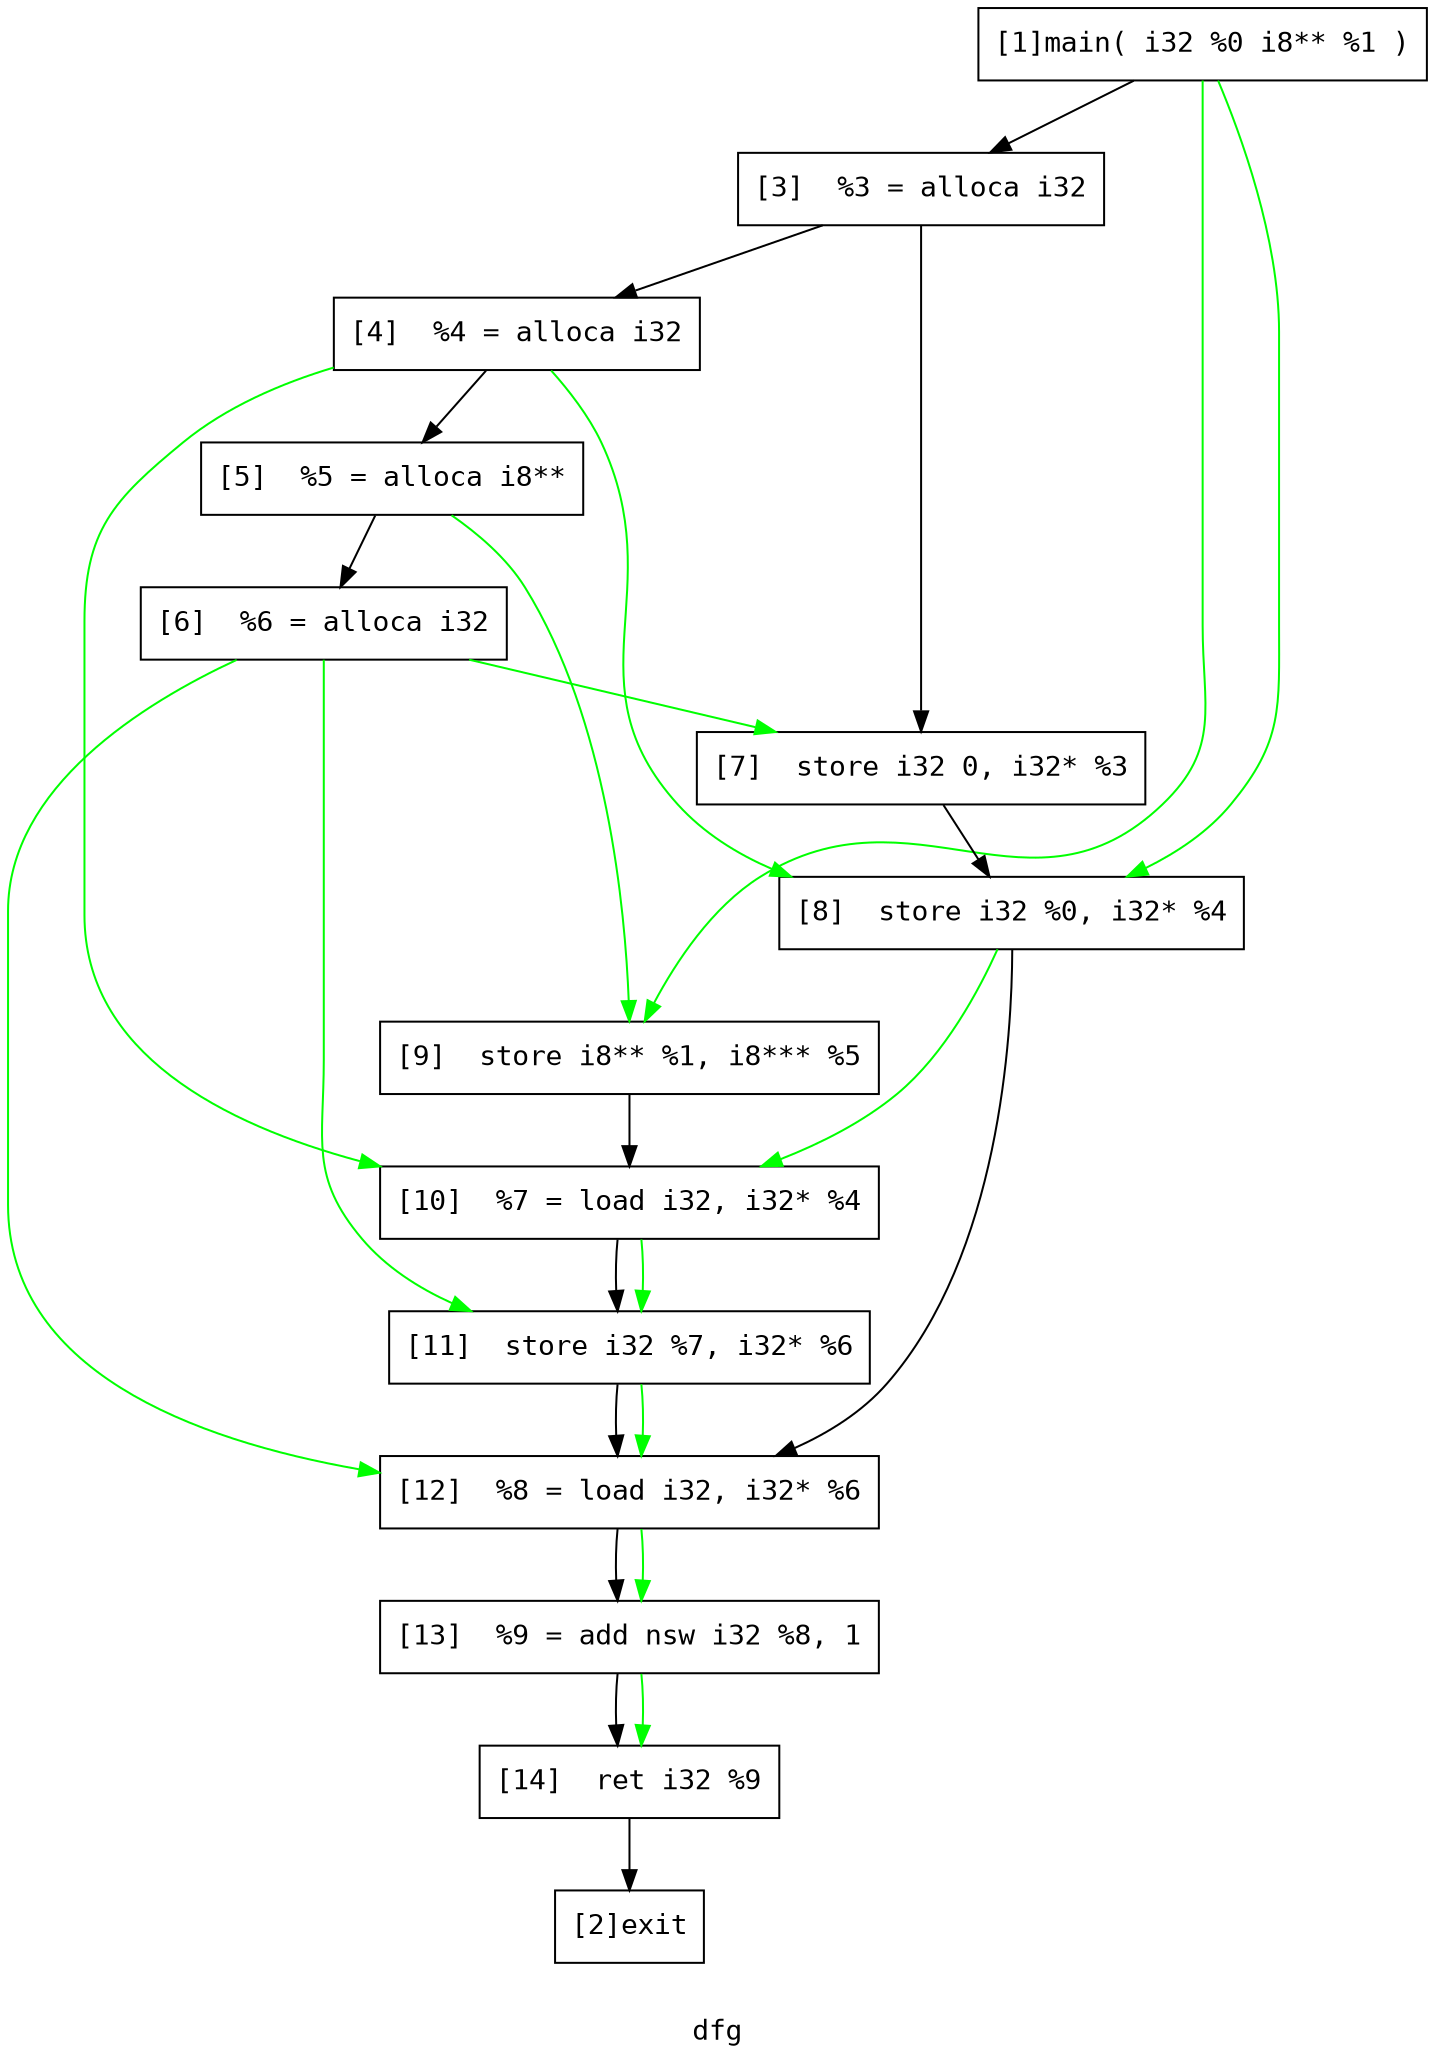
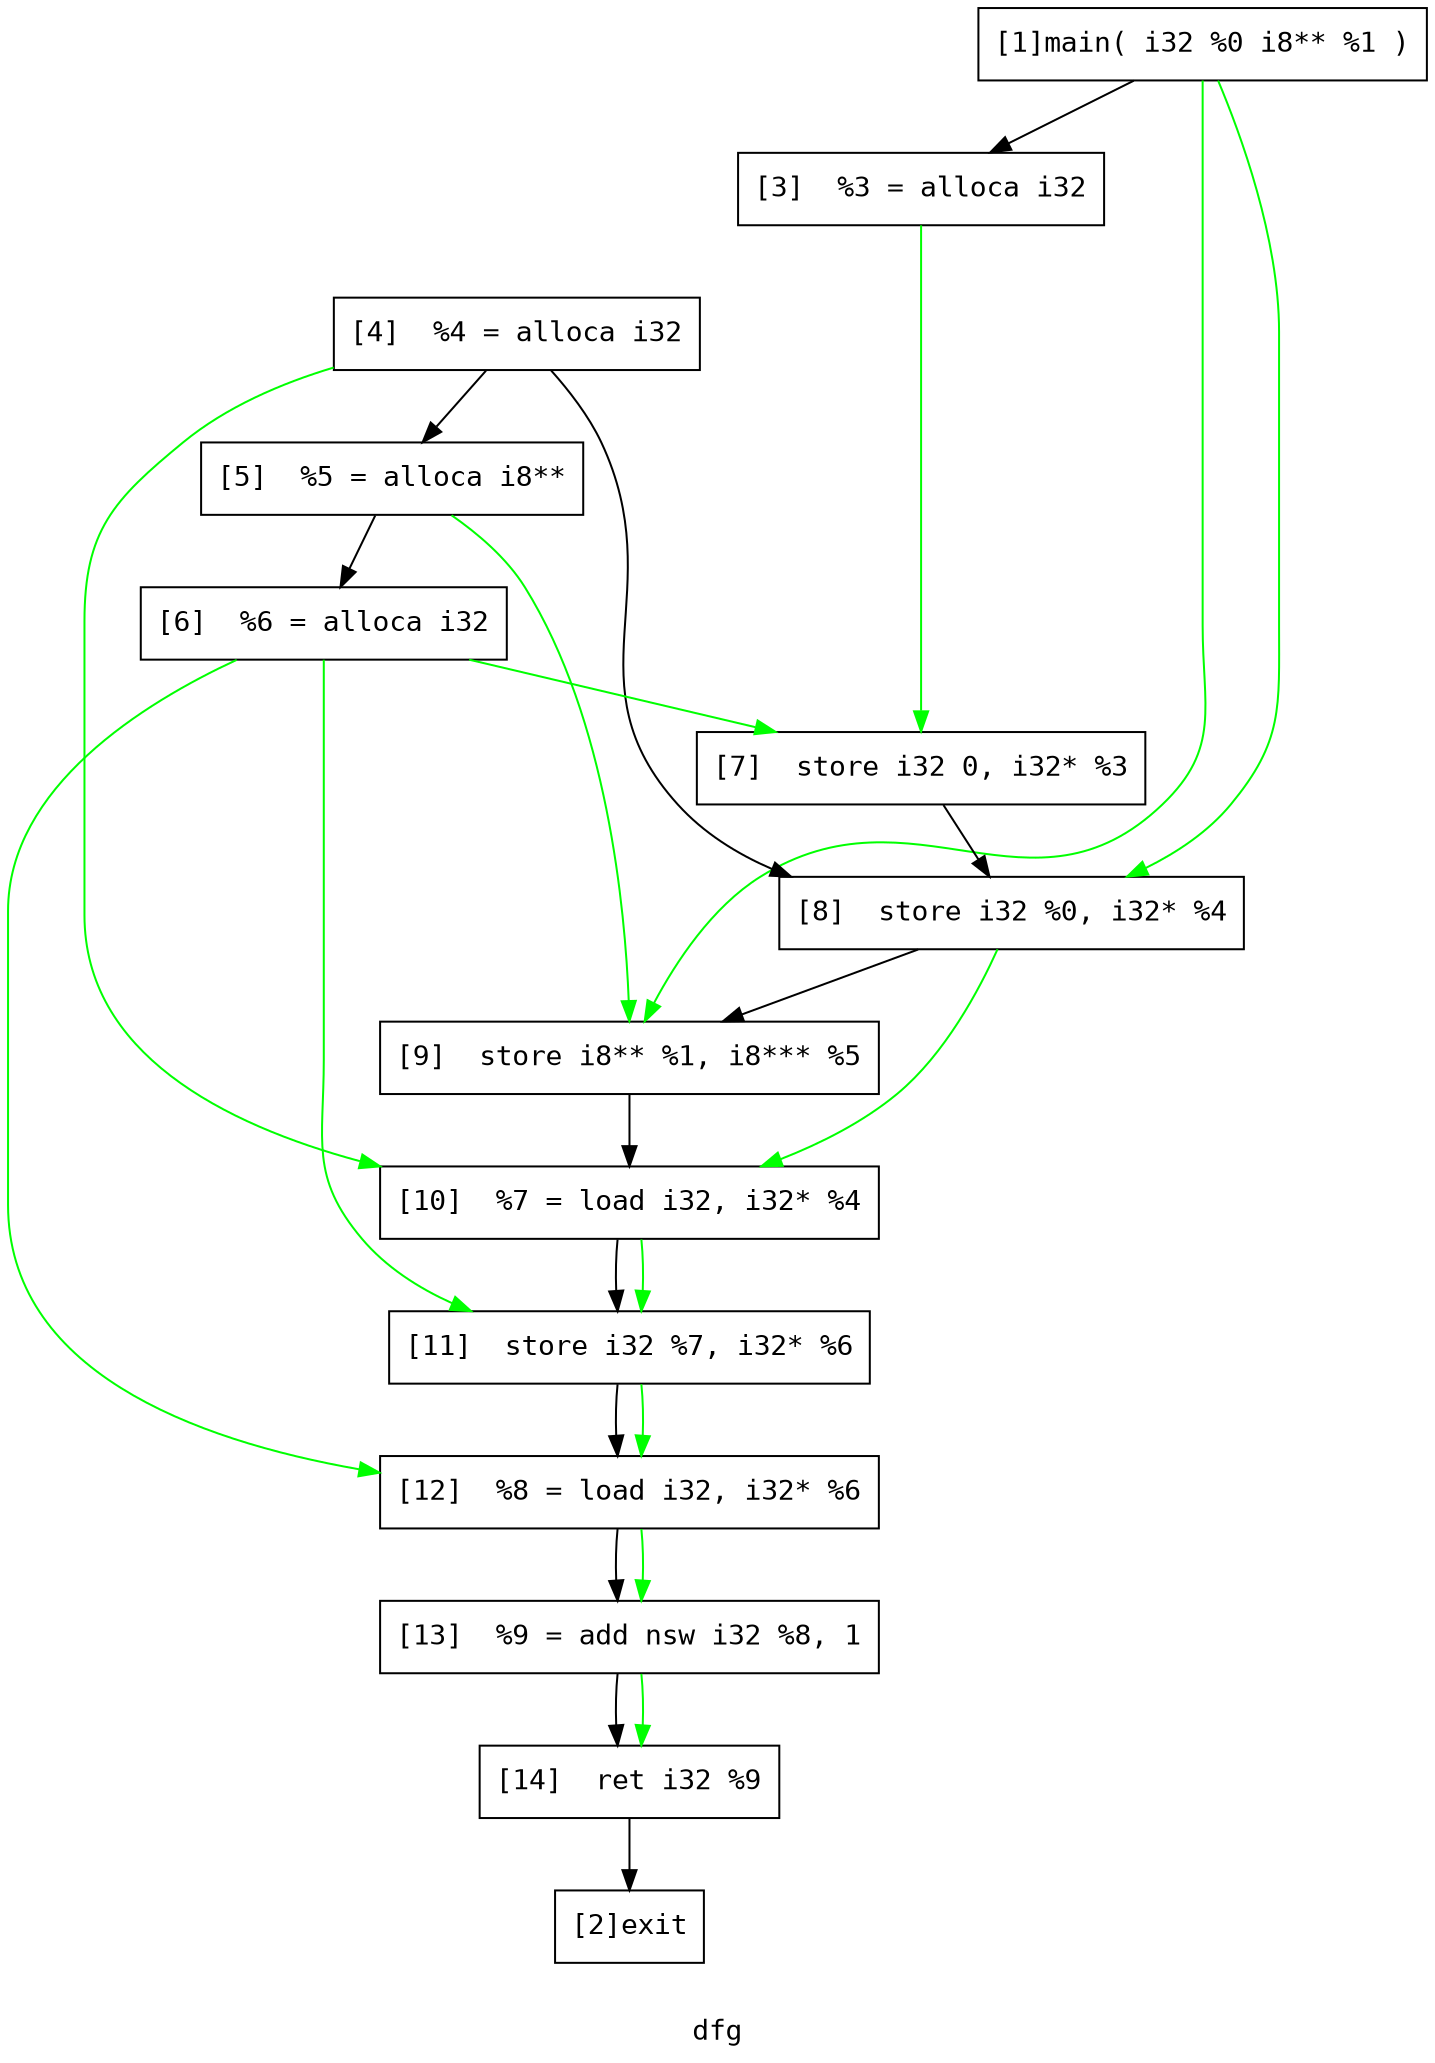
  digraph {
    fontname="DejaVu Sans Mono"
    label=dfg
    node [color=black fontname="DejaVu Sans Mono" shape=rectangle]
    edge [color=green fontname="DejaVu Sans Mono"]
    n1 [label="[1]main( i32 %0 i8** %1 )"]
    n2 [label="[3]  %3 = alloca i32"]
    n3 [label="[8]  store i32 %0, i32* %4"]
    n4 [label="[9]  store i8** %1, i8*** %5"]
    n5 [label="[4]  %4 = alloca i32"]
    n6 [label="[7]  store i32 0, i32* %3"]
    n7 [label="[10]  %7 = load i32, i32* %4"]
    n8 [label="[2]exit"]
    n9 [label="[5]  %5 = alloca i8**"]
    n10 [label="[6]  %6 = alloca i32"]
    n11 [label="[11]  store i32 %7, i32* %6"]
    n12 [label="[12]  %8 = load i32, i32* %6"]
    n13 [label="[13]  %9 = add nsw i32 %8, 1"]
    n14 [label="[14]  ret i32 %9"]
    n1 -> n2 [color=black]
    n1 -> n3
    n1 -> n4
-   n2 -> n5 [color=black]
-   n2 -> n6 [color=black]
-   n3 -> n12 [color=black]
+   n2 -> n6
+   n3 -> n4 [color=black]
    n3 -> n7
    n4 -> n7 [color=black]
-   n5 -> n3
+   n5 -> n3 [color=black]
    n5 -> n7
    n5 -> n9 [color=black]
    n6 -> n3 [color=black]
    n7 -> n11 [color=black]
    n7 -> n11
    n9 -> n4
    n9 -> n10 [color=black]
    n10 -> n6
    n10 -> n11
    n10 -> n12
    n11 -> n12 [color=black]
    n11 -> n12
    n12 -> n13 [color=black]
    n12 -> n13
    n13 -> n14 [color=black]
    n13 -> n14
    n14 -> n8 [color=black]
  }
